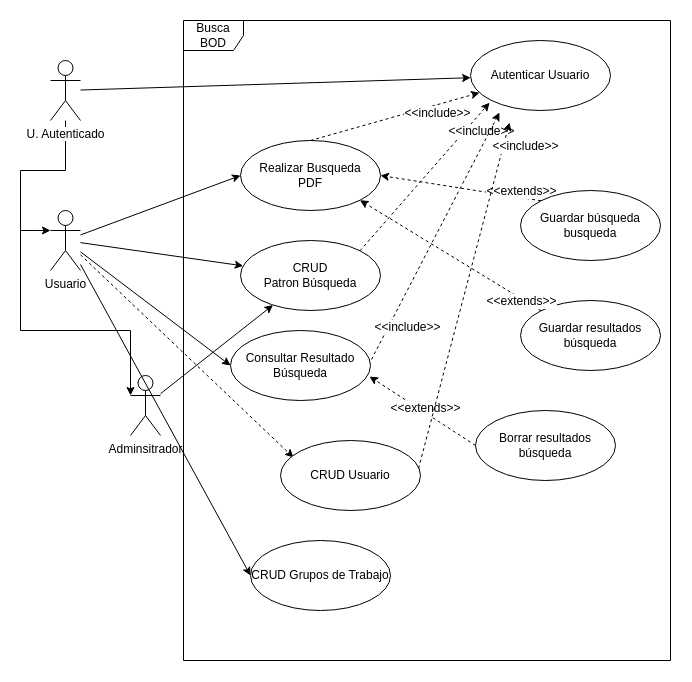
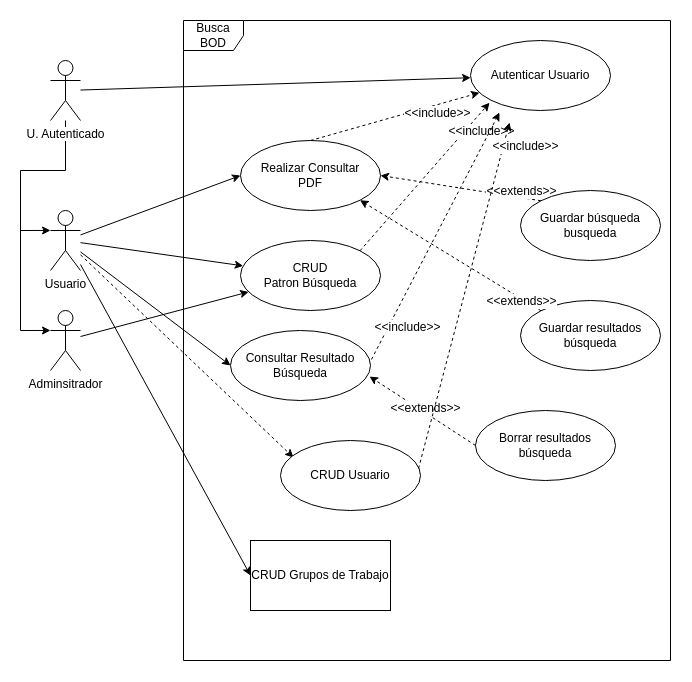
  <mxCell id="0" />
  <mxCell id="1" parent="0" />
  <mxCell id="2" value="Busca BOD" style="shape=umlFrame;whiteSpace=wrap;html=1;" parent="1" vertex="1"><mxGeometry x="183" y="20" width="487" height="640" as="geometry" /></mxCell>
  <mxCell id="3" style="edgeStyle=none;rounded=0;orthogonalLoop=1;jettySize=auto;html=1;" parent="1" source="4" target="16" edge="1"><mxGeometry relative="1" as="geometry" /></mxCell>
- <mxCell id="4" value="Adminsitrador" style="shape=umlActor;verticalLabelPosition=bottom;labelBackgroundColor=#ffffff;verticalAlign=top;html=1;" parent="1" vertex="1"><mxGeometry x="130" y="375" width="30" height="60" as="geometry" /></mxCell>
+ <mxCell id="4" value="Adminsitrador" style="shape=umlActor;verticalLabelPosition=bottom;labelBackgroundColor=#ffffff;verticalAlign=top;html=1;" parent="1" vertex="1"><mxGeometry x="50" y="310" width="30" height="60" as="geometry" /></mxCell>
  <mxCell id="5" style="edgeStyle=none;rounded=0;orthogonalLoop=1;jettySize=auto;html=1;entryX=0;entryY=0.5;entryDx=0;entryDy=0;" parent="1" source="9" target="15" edge="1"><mxGeometry relative="1" as="geometry" /></mxCell>
  <mxCell id="6" style="edgeStyle=none;rounded=0;orthogonalLoop=1;jettySize=auto;html=1;" parent="1" source="9" target="16" edge="1"><mxGeometry relative="1" as="geometry" /></mxCell>
  <mxCell id="7" style="edgeStyle=none;rounded=0;orthogonalLoop=1;jettySize=auto;html=1;entryX=0;entryY=0.5;entryDx=0;entryDy=0;" parent="1" source="9" target="17" edge="1"><mxGeometry relative="1" as="geometry" /></mxCell>
  <mxCell id="8" style="edgeStyle=none;rounded=0;orthogonalLoop=1;jettySize=auto;html=1;entryX=0.093;entryY=0.243;entryDx=0;entryDy=0;entryPerimeter=0;dashed=1;" parent="1" source="9" target="18" edge="1"><mxGeometry relative="1" as="geometry" /></mxCell>
  <mxCell id="9" value="Usuario" style="shape=umlActor;verticalLabelPosition=bottom;labelBackgroundColor=#ffffff;verticalAlign=top;html=1;" parent="1" vertex="1"><mxGeometry x="50" y="210" width="30" height="60" as="geometry" /></mxCell>
  <mxCell id="10" style="edgeStyle=orthogonalEdgeStyle;rounded=0;orthogonalLoop=1;jettySize=auto;html=1;entryX=0;entryY=0.333;entryDx=0;entryDy=0;entryPerimeter=0;" parent="1" source="12" target="4" edge="1"><mxGeometry relative="1" as="geometry"><Array as="points"><mxPoint x="65" y="170" /><mxPoint x="20" y="170" /><mxPoint x="20" y="330" /></Array></mxGeometry></mxCell>
  <mxCell id="11" style="rounded=0;orthogonalLoop=1;jettySize=auto;html=1;" parent="1" source="12" target="14" edge="1"><mxGeometry relative="1" as="geometry" /></mxCell>
  <mxCell id="12" value="U. Autenticado" style="shape=umlActor;verticalLabelPosition=bottom;labelBackgroundColor=#ffffff;verticalAlign=top;html=1;" parent="1" vertex="1"><mxGeometry x="50" y="60" width="30" height="60" as="geometry" /></mxCell>
  <mxCell id="13" value="" style="endArrow=classic;html=1;entryX=0;entryY=0.333;entryDx=0;entryDy=0;entryPerimeter=0;" parent="1" target="9" edge="1"><mxGeometry width="50" height="50" relative="1" as="geometry"><mxPoint x="20" y="230" as="sourcePoint" /><mxPoint x="40" y="230" as="targetPoint" /></mxGeometry></mxCell>
  <mxCell id="14" value="Autenticar Usuario" style="ellipse;whiteSpace=wrap;html=1;" parent="1" vertex="1"><mxGeometry x="470" y="40" width="140" height="70" as="geometry" /></mxCell>
- <mxCell id="15" value="&lt;div&gt;Realizar Busqueda&lt;/div&gt;&lt;div&gt; PDF&lt;/div&gt;" style="ellipse;whiteSpace=wrap;html=1;" parent="1" vertex="1"><mxGeometry x="240" y="140" width="140" height="70" as="geometry" /></mxCell>
+ <mxCell id="15" value="&lt;div&gt;Realizar Consultar&lt;/div&gt;&lt;div&gt; PDF&lt;/div&gt;" style="ellipse;whiteSpace=wrap;html=1;" parent="1" vertex="1"><mxGeometry x="240" y="140" width="140" height="70" as="geometry" /></mxCell>
  <mxCell id="16" value="&lt;div&gt;CRUD &lt;br&gt;&lt;/div&gt;&lt;div&gt;Patron Búsqueda&lt;br&gt;&lt;/div&gt;" style="ellipse;whiteSpace=wrap;html=1;" parent="1" vertex="1"><mxGeometry x="240" y="240" width="140" height="70" as="geometry" /></mxCell>
  <mxCell id="17" value="Consultar Resultado Búsqueda" style="ellipse;whiteSpace=wrap;html=1;" parent="1" vertex="1"><mxGeometry x="230" y="330" width="140" height="70" as="geometry" /></mxCell>
  <mxCell id="18" value="CRUD Usuario" style="ellipse;whiteSpace=wrap;html=1;" parent="1" vertex="1"><mxGeometry x="280" y="440" width="140" height="70" as="geometry" /></mxCell>
  <mxCell id="19" style="edgeStyle=none;rounded=0;orthogonalLoop=1;jettySize=auto;html=1;exitX=0;exitY=0;exitDx=0;exitDy=0;entryX=1;entryY=0.5;entryDx=0;entryDy=0;dashed=1;" parent="1" source="21" target="15" edge="1"><mxGeometry relative="1" as="geometry" /></mxCell>
  <mxCell id="20" value="&amp;lt;&amp;lt;extends&amp;gt;&amp;gt;" style="text;html=1;resizable=0;points=[];align=center;verticalAlign=middle;labelBackgroundColor=#ffffff;" parent="19" vertex="1" connectable="0"><mxGeometry x="0.284" y="2" relative="1" as="geometry"><mxPoint x="83" y="4" as="offset" /></mxGeometry></mxCell>
  <mxCell id="21" value="Guardar búsqueda busqueda" style="ellipse;whiteSpace=wrap;html=1;" parent="1" vertex="1"><mxGeometry x="520" y="190" width="140" height="70" as="geometry" /></mxCell>
  <mxCell id="22" value="Guardar resultados búsqueda" style="ellipse;whiteSpace=wrap;html=1;" parent="1" vertex="1"><mxGeometry x="520" y="300" width="140" height="70" as="geometry" /></mxCell>
  <mxCell id="23" style="edgeStyle=none;rounded=0;orthogonalLoop=1;jettySize=auto;html=1;exitX=0;exitY=0;exitDx=0;exitDy=0;entryX=1;entryY=1;entryDx=0;entryDy=0;dashed=1;" parent="1" source="22" target="15" edge="1"><mxGeometry relative="1" as="geometry"><mxPoint x="501" y="195" as="sourcePoint" /><mxPoint x="390" y="185" as="targetPoint" /></mxGeometry></mxCell>
  <mxCell id="24" value="&amp;lt;&amp;lt;extends&amp;gt;&amp;gt;" style="text;html=1;resizable=0;points=[];align=center;verticalAlign=middle;labelBackgroundColor=#ffffff;" parent="23" vertex="1" connectable="0"><mxGeometry x="0.284" y="2" relative="1" as="geometry"><mxPoint x="97.5" y="59" as="offset" /></mxGeometry></mxCell>
  <mxCell id="25" value="Borrar resultados búsqueda" style="ellipse;whiteSpace=wrap;html=1;" parent="1" vertex="1"><mxGeometry x="475" y="410" width="140" height="70" as="geometry" /></mxCell>
  <mxCell id="26" style="edgeStyle=none;rounded=0;orthogonalLoop=1;jettySize=auto;html=1;exitX=0;exitY=0.5;exitDx=0;exitDy=0;entryX=0.993;entryY=0.657;entryDx=0;entryDy=0;dashed=1;entryPerimeter=0;" parent="1" source="25" target="17" edge="1"><mxGeometry relative="1" as="geometry"><mxPoint x="501" y="295" as="sourcePoint" /><mxPoint x="369" y="210" as="targetPoint" /></mxGeometry></mxCell>
  <mxCell id="27" value="&amp;lt;&amp;lt;extends&amp;gt;&amp;gt;" style="text;html=1;resizable=0;points=[];align=center;verticalAlign=middle;labelBackgroundColor=#ffffff;" parent="26" vertex="1" connectable="0"><mxGeometry x="0.284" y="2" relative="1" as="geometry"><mxPoint x="18.5" y="5.5" as="offset" /></mxGeometry></mxCell>
  <mxCell id="28" style="edgeStyle=none;rounded=0;orthogonalLoop=1;jettySize=auto;html=1;dashed=1;exitX=0.5;exitY=0;exitDx=0;exitDy=0;" parent="1" source="15" target="14" edge="1"><mxGeometry relative="1" as="geometry"><mxPoint x="501" y="195" as="sourcePoint" /><mxPoint x="390" y="185" as="targetPoint" /></mxGeometry></mxCell>
  <mxCell id="29" value="&amp;lt;&amp;lt;include&amp;gt;&amp;gt;" style="text;html=1;resizable=0;points=[];align=center;verticalAlign=middle;labelBackgroundColor=#ffffff;" parent="28" vertex="1" connectable="0"><mxGeometry x="0.284" y="2" relative="1" as="geometry"><mxPoint x="18.5" y="5.5" as="offset" /></mxGeometry></mxCell>
  <mxCell id="30" style="edgeStyle=none;rounded=0;orthogonalLoop=1;jettySize=auto;html=1;dashed=1;exitX=1;exitY=0;exitDx=0;exitDy=0;" parent="1" source="16" edge="1"><mxGeometry relative="1" as="geometry"><mxPoint x="320" y="150" as="sourcePoint" /><mxPoint x="489.061" y="102.222" as="targetPoint" /></mxGeometry></mxCell>
  <mxCell id="31" value="&amp;lt;&amp;lt;include&amp;gt;&amp;gt;" style="text;html=1;resizable=0;points=[];align=center;verticalAlign=middle;labelBackgroundColor=#ffffff;" parent="30" vertex="1" connectable="0"><mxGeometry x="0.284" y="2" relative="1" as="geometry"><mxPoint x="39.5" y="-24" as="offset" /></mxGeometry></mxCell>
  <mxCell id="32" style="edgeStyle=none;rounded=0;orthogonalLoop=1;jettySize=auto;html=1;dashed=1;exitX=1.007;exitY=0.414;exitDx=0;exitDy=0;exitPerimeter=0;" parent="1" source="17" edge="1"><mxGeometry relative="1" as="geometry"><mxPoint x="369" y="260" as="sourcePoint" /><mxPoint x="499" y="112" as="targetPoint" /></mxGeometry></mxCell>
  <mxCell id="33" value="&amp;lt;&amp;lt;include&amp;gt;&amp;gt;" style="text;html=1;resizable=0;points=[];align=center;verticalAlign=middle;labelBackgroundColor=#ffffff;" parent="32" vertex="1" connectable="0"><mxGeometry x="0.284" y="2" relative="1" as="geometry"><mxPoint x="-45" y="127" as="offset" /></mxGeometry></mxCell>
  <mxCell id="34" style="edgeStyle=none;rounded=0;orthogonalLoop=1;jettySize=auto;html=1;dashed=1;exitX=0.986;exitY=0.4;exitDx=0;exitDy=0;exitPerimeter=0;" parent="1" source="18" edge="1"><mxGeometry relative="1" as="geometry"><mxPoint x="391" y="379" as="sourcePoint" /><mxPoint x="509" y="122" as="targetPoint" /></mxGeometry></mxCell>
  <mxCell id="35" value="&amp;lt;&amp;lt;include&amp;gt;&amp;gt;" style="text;html=1;resizable=0;points=[];align=center;verticalAlign=middle;labelBackgroundColor=#ffffff;" parent="34" vertex="1" connectable="0"><mxGeometry x="0.284" y="2" relative="1" as="geometry"><mxPoint x="49.5" y="-99.5" as="offset" /></mxGeometry></mxCell>
- <mxCell id="36" value="CRUD Grupos de Trabajo" style="ellipse;whiteSpace=wrap;html=1;" vertex="1" parent="1"><mxGeometry x="250" y="540" width="140" height="70" as="geometry" /></mxCell>
+ <mxCell id="36" value="CRUD Grupos de Trabajo" style="whiteSpace=wrap;html=1;rounded=0;" vertex="1" parent="1"><mxGeometry x="250" y="540" width="140" height="70" as="geometry" /></mxCell>
  <mxCell id="37" style="edgeStyle=none;rounded=0;orthogonalLoop=1;jettySize=auto;html=1;entryX=0;entryY=0.5;entryDx=0;entryDy=0;" edge="1" parent="1" target="36"><mxGeometry relative="1" as="geometry"><mxPoint x="80" y="264" as="sourcePoint" /><mxPoint x="303" y="467" as="targetPoint" /></mxGeometry></mxCell>
